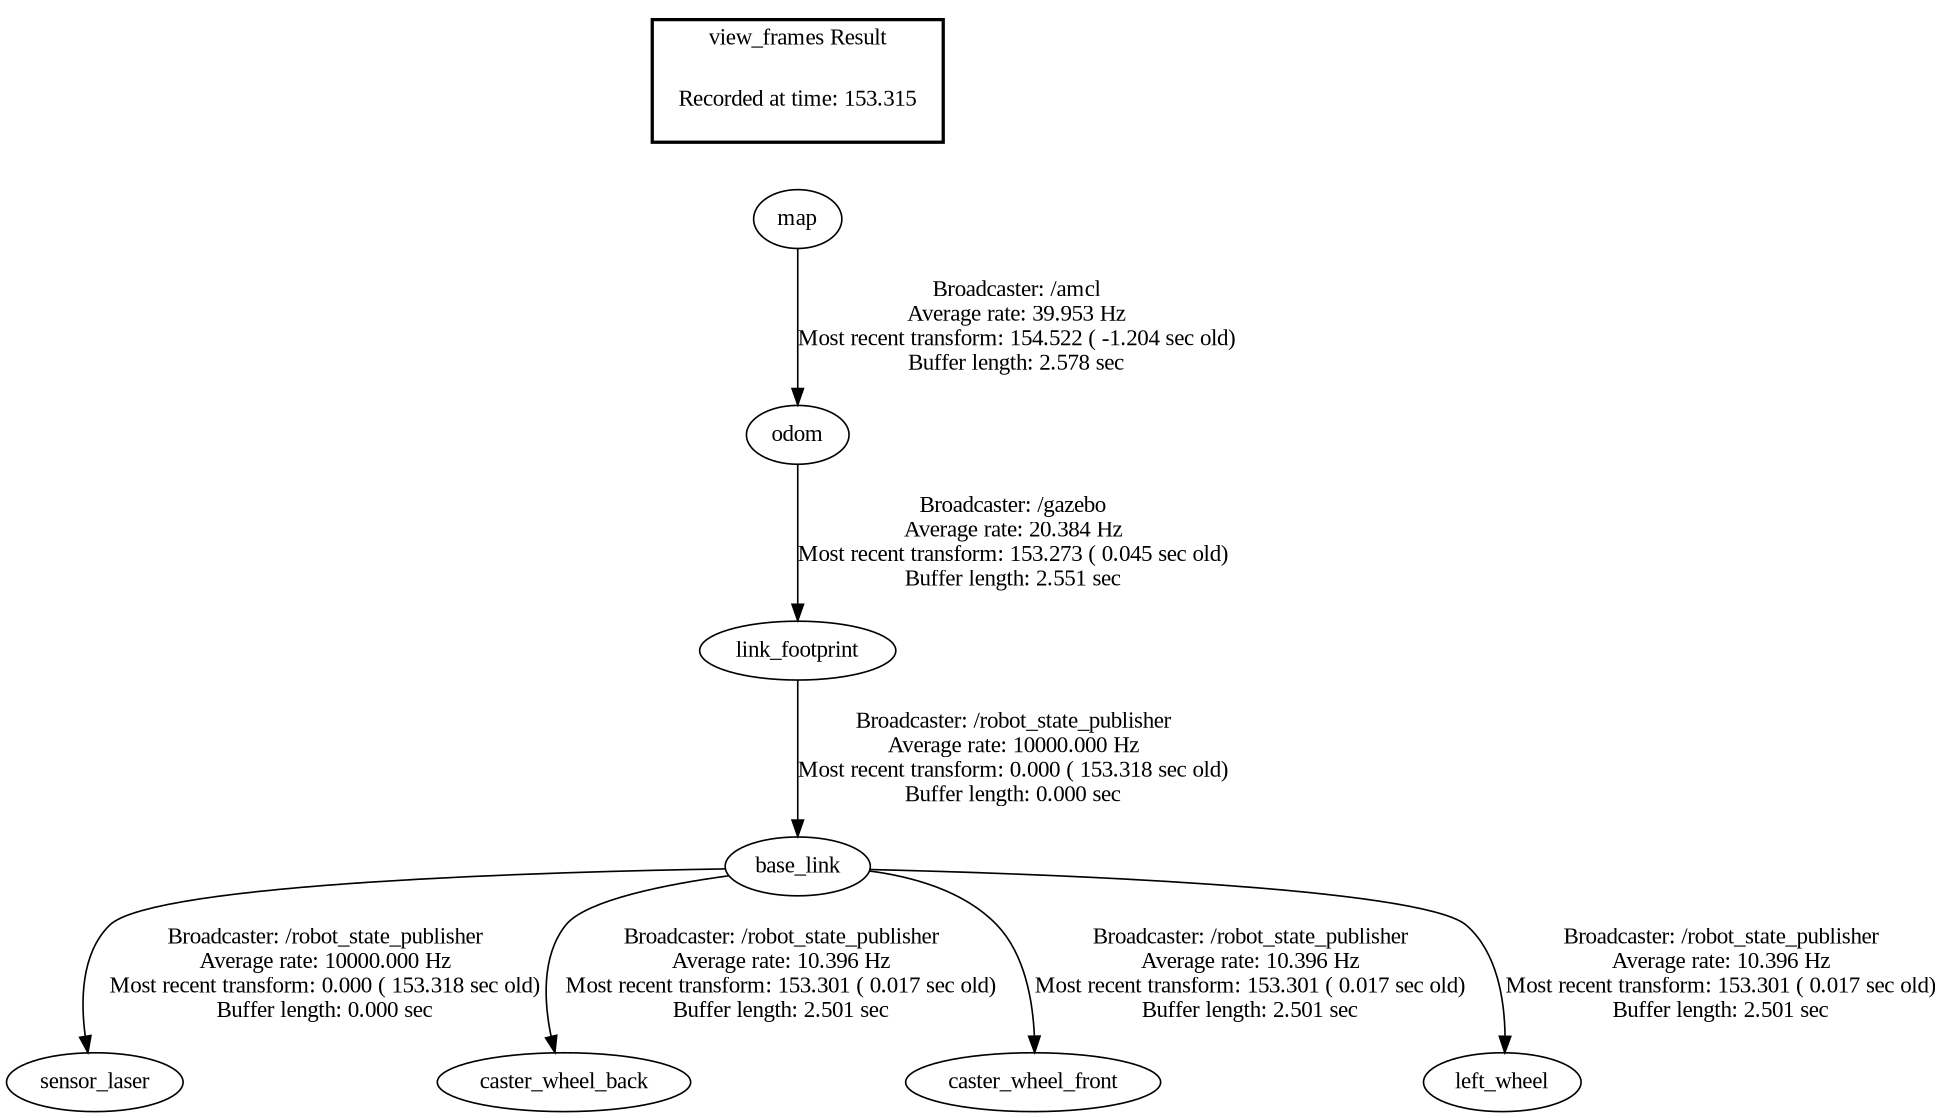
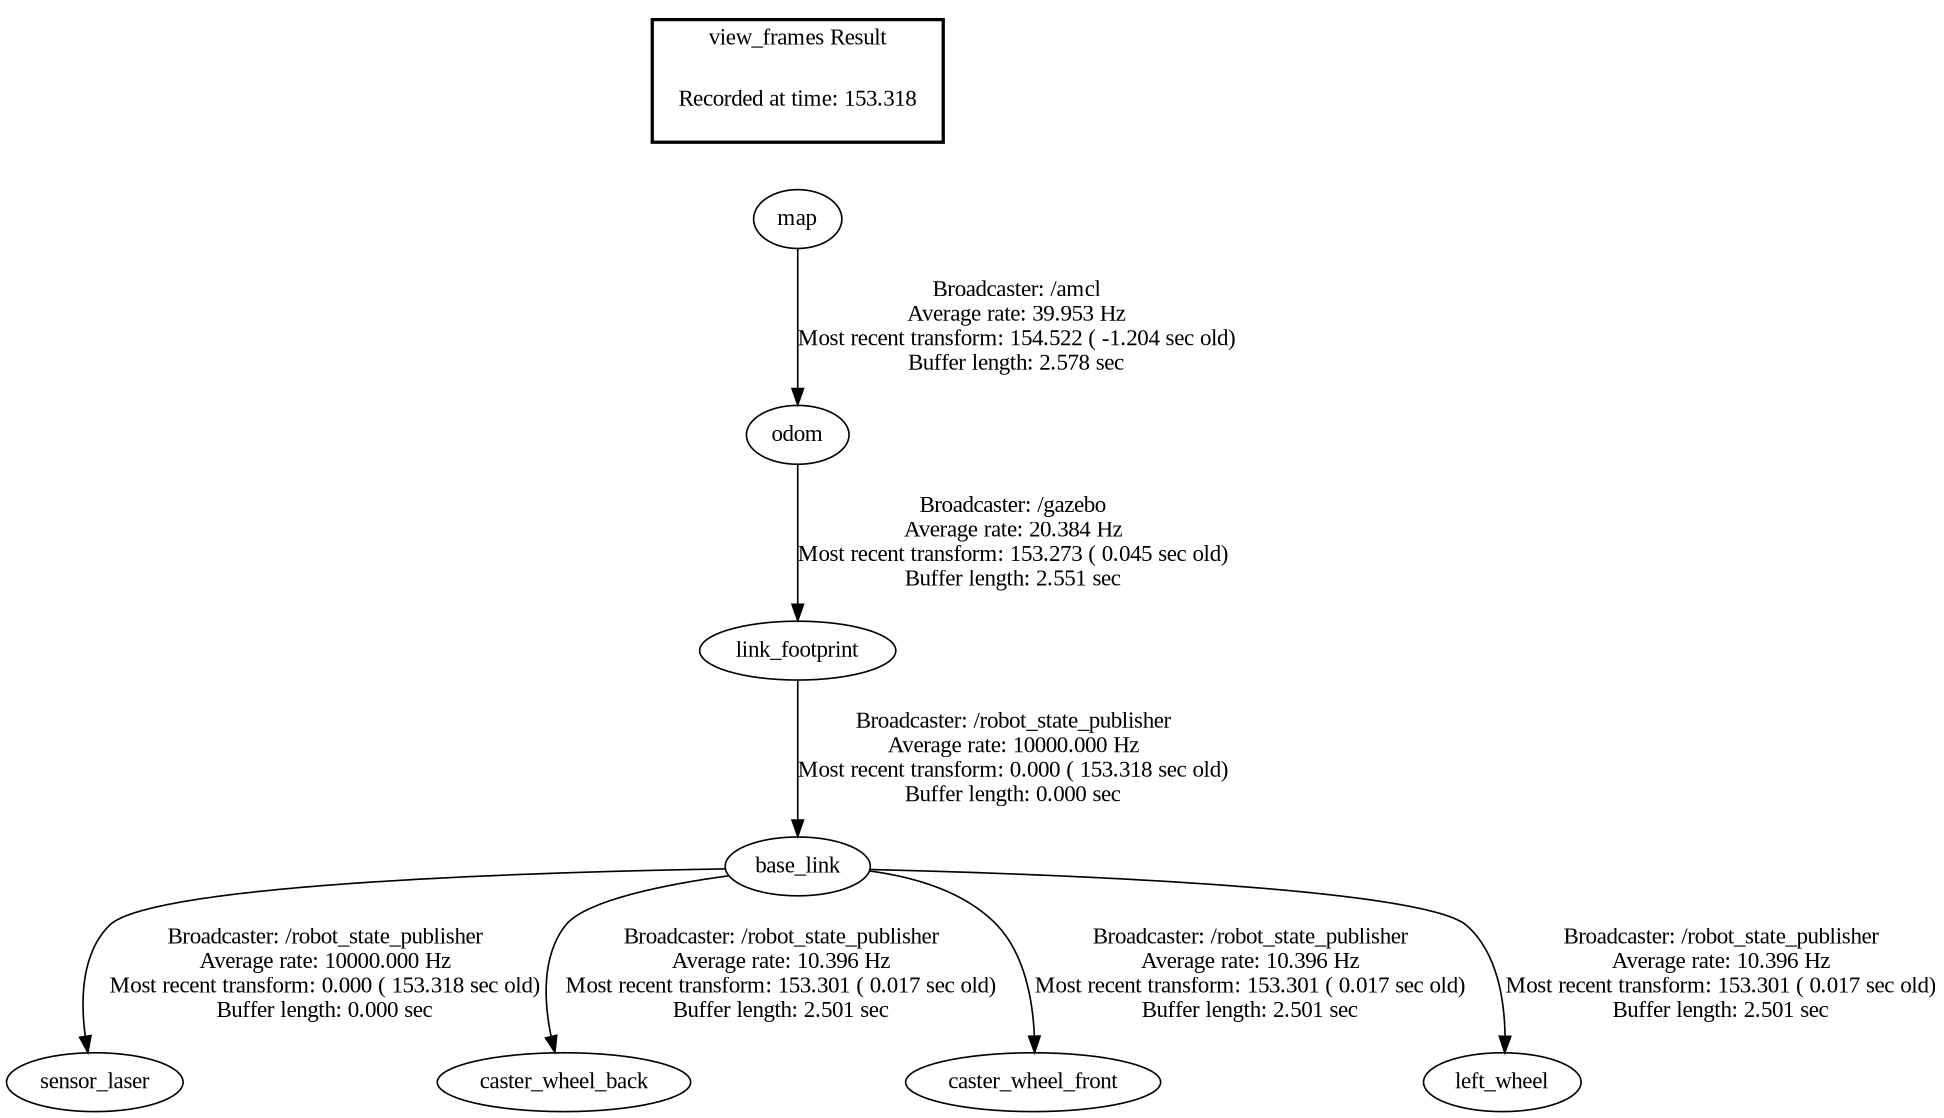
  digraph {
    fontname="Liberation Serif"
    node [fontname="Liberation Serif"]
    edge [fontname="Liberation Serif"]
-   "Recorded at time: 153.318" [shape=plaintext label="Recorded at time: 153.315"]
+   "Recorded at time: 153.318" [shape=plaintext]
    map
    n3 [label=link_footprint]
    base_link
    sensor_laser
    caster_wheel_back
    caster_wheel_front
    left_wheel
    odom
    subgraph cluster_1 {
      color=black
      label="view_frames Result"
      style=bold
      "Recorded at time: 153.318"
    }
    "Recorded at time: 153.318" -> map [style=invis]
    map -> odom [label="Broadcaster: /amcl\nAverage rate: 39.953 Hz\nMost recent transform: 154.522 ( -1.204 sec old)\nBuffer length: 2.578 sec\n"]
    n3 -> base_link [label="Broadcaster: /robot_state_publisher\nAverage rate: 10000.000 Hz\nMost recent transform: 0.000 ( 153.318 sec old)\nBuffer length: 0.000 sec\n"]
    base_link -> sensor_laser [label="Broadcaster: /robot_state_publisher\nAverage rate: 10000.000 Hz\nMost recent transform: 0.000 ( 153.318 sec old)\nBuffer length: 0.000 sec\n"]
    base_link -> caster_wheel_back [label="Broadcaster: /robot_state_publisher\nAverage rate: 10.396 Hz\nMost recent transform: 153.301 ( 0.017 sec old)\nBuffer length: 2.501 sec\n"]
    base_link -> caster_wheel_front [label="Broadcaster: /robot_state_publisher\nAverage rate: 10.396 Hz\nMost recent transform: 153.301 ( 0.017 sec old)\nBuffer length: 2.501 sec\n"]
    base_link -> left_wheel [label="Broadcaster: /robot_state_publisher\nAverage rate: 10.396 Hz\nMost recent transform: 153.301 ( 0.017 sec old)\nBuffer length: 2.501 sec\n"]
    odom -> n3 [label="Broadcaster: /gazebo\nAverage rate: 20.384 Hz\nMost recent transform: 153.273 ( 0.045 sec old)\nBuffer length: 2.551 sec\n"]
  }
